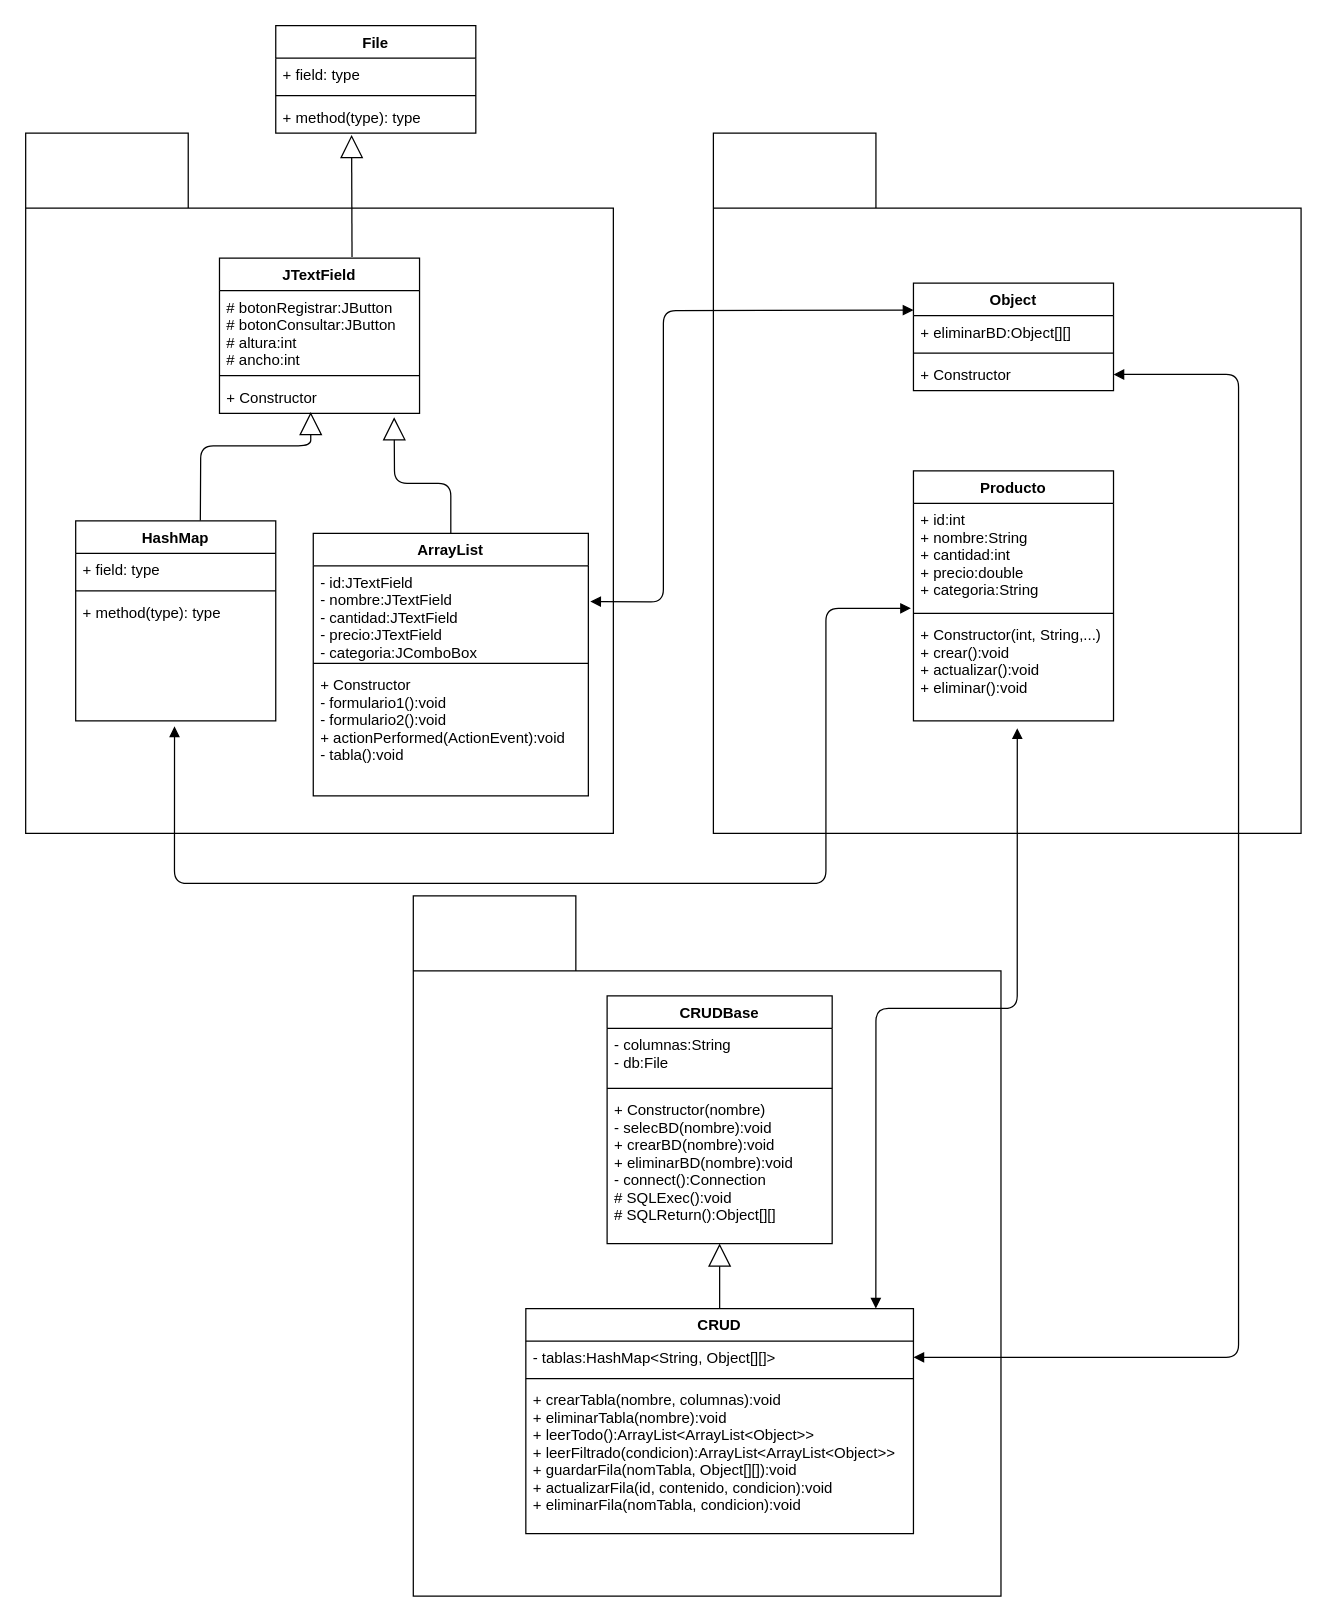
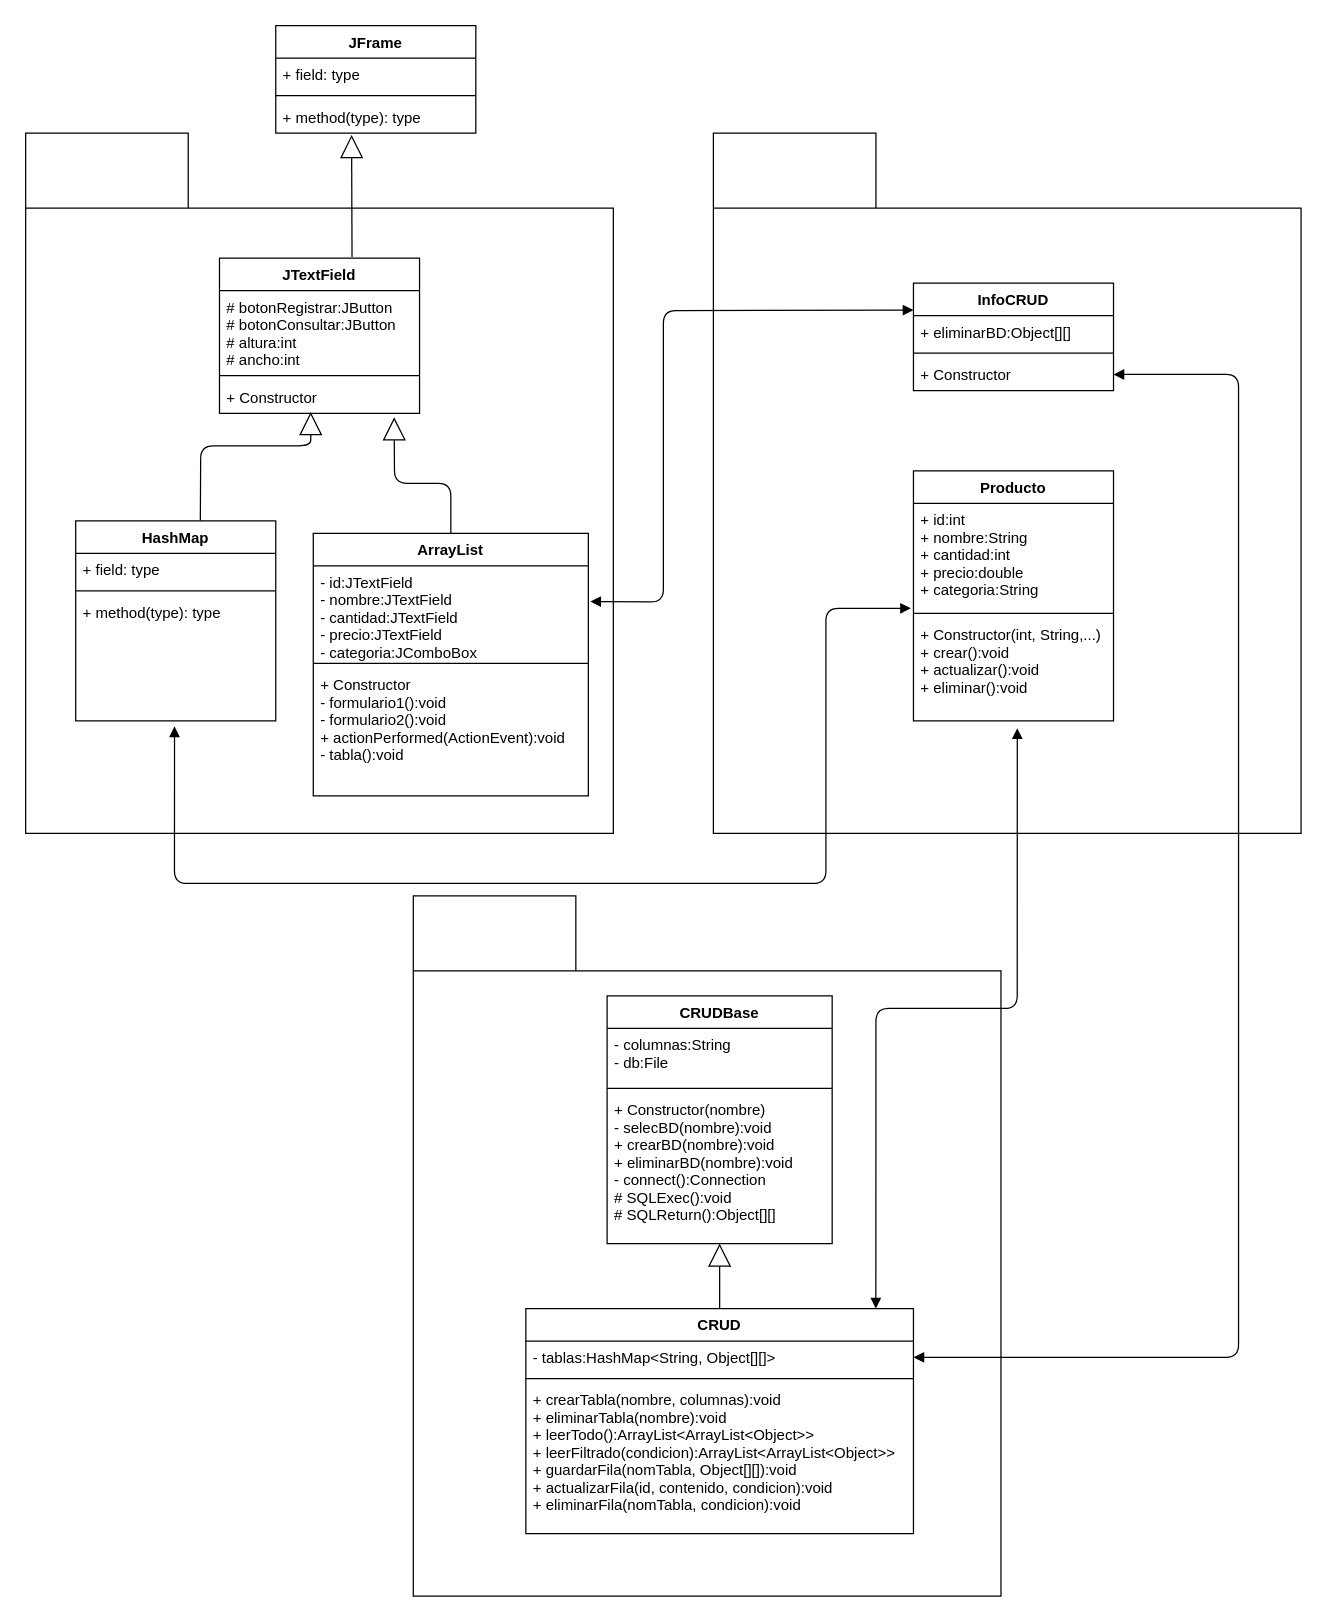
  <mxCell id="0" />
  <mxCell id="1" parent="0" />
  <mxCell id="2" value="" style="shape=folder;fontStyle=1;spacingTop=10;tabWidth=130;tabHeight=60;tabPosition=left;html=1;" parent="1" vertex="1"><mxGeometry x="20" y="106" width="470" height="560" as="geometry" /></mxCell>
  <mxCell id="3" value="" style="shape=folder;fontStyle=1;spacingTop=10;tabWidth=130;tabHeight=60;tabPosition=left;html=1;" parent="1" vertex="1"><mxGeometry x="570" y="106" width="470" height="560" as="geometry" /></mxCell>
  <mxCell id="4" value="" style="shape=folder;fontStyle=1;spacingTop=10;tabWidth=130;tabHeight=60;tabPosition=left;html=1;" parent="1" vertex="1"><mxGeometry x="330" y="716" width="470" height="560" as="geometry" /></mxCell>
  <mxCell id="5" value="JTextField" style="swimlane;fontStyle=1;align=center;verticalAlign=top;childLayout=stackLayout;horizontal=1;startSize=26;horizontalStack=0;resizeParent=1;resizeParentMax=0;resizeLast=0;collapsible=1;marginBottom=0;" parent="1" vertex="1"><mxGeometry x="175" y="206" width="160" height="124" as="geometry" /></mxCell>
  <mxCell id="6" value="# botonRegistrar:JButton&#10;# botonConsultar:JButton&#10;# altura:int&#10;# ancho:int&#10;&#10;" style="text;strokeColor=none;fillColor=none;align=left;verticalAlign=top;spacingLeft=4;spacingRight=4;overflow=hidden;rotatable=0;points=[[0,0.5],[1,0.5]];portConstraint=eastwest;" parent="5" vertex="1"><mxGeometry y="26" width="160" height="64" as="geometry" /></mxCell>
  <mxCell id="7" value="" style="line;strokeWidth=1;fillColor=none;align=left;verticalAlign=middle;spacingTop=-1;spacingLeft=3;spacingRight=3;rotatable=0;labelPosition=right;points=[];portConstraint=eastwest;" parent="5" vertex="1"><mxGeometry y="90" width="160" height="8" as="geometry" /></mxCell>
  <mxCell id="8" value="+ Constructor" style="text;strokeColor=none;fillColor=none;align=left;verticalAlign=top;spacingLeft=4;spacingRight=4;overflow=hidden;rotatable=0;points=[[0,0.5],[1,0.5]];portConstraint=eastwest;" parent="5" vertex="1"><mxGeometry y="98" width="160" height="26" as="geometry" /></mxCell>
  <mxCell id="9" value="HashMap" style="swimlane;fontStyle=1;align=center;verticalAlign=top;childLayout=stackLayout;horizontal=1;startSize=26;horizontalStack=0;resizeParent=1;resizeParentMax=0;resizeLast=0;collapsible=1;marginBottom=0;" parent="1" vertex="1"><mxGeometry x="60" y="416" width="160" height="160" as="geometry" /></mxCell>
  <mxCell id="10" value="+ field: type" style="text;strokeColor=none;fillColor=none;align=left;verticalAlign=top;spacingLeft=4;spacingRight=4;overflow=hidden;rotatable=0;points=[[0,0.5],[1,0.5]];portConstraint=eastwest;" parent="9" vertex="1"><mxGeometry y="26" width="160" height="26" as="geometry" /></mxCell>
  <mxCell id="11" value="" style="line;strokeWidth=1;fillColor=none;align=left;verticalAlign=middle;spacingTop=-1;spacingLeft=3;spacingRight=3;rotatable=0;labelPosition=right;points=[];portConstraint=eastwest;" parent="9" vertex="1"><mxGeometry y="52" width="160" height="8" as="geometry" /></mxCell>
  <mxCell id="12" value="+ method(type): type&#10;" style="text;strokeColor=none;fillColor=none;align=left;verticalAlign=top;spacingLeft=4;spacingRight=4;overflow=hidden;rotatable=0;points=[[0,0.5],[1,0.5]];portConstraint=eastwest;" parent="9" vertex="1"><mxGeometry y="60" width="160" height="100" as="geometry" /></mxCell>
  <mxCell id="13" value="ArrayList" style="swimlane;fontStyle=1;align=center;verticalAlign=top;childLayout=stackLayout;horizontal=1;startSize=26;horizontalStack=0;resizeParent=1;resizeParentMax=0;resizeLast=0;collapsible=1;marginBottom=0;" parent="1" vertex="1"><mxGeometry x="250" y="426" width="220" height="210" as="geometry" /></mxCell>
  <mxCell id="14" value="- id:JTextField&#10;- nombre:JTextField&#10;- cantidad:JTextField&#10;- precio:JTextField&#10;- categoria:JComboBox&#10;" style="text;strokeColor=none;fillColor=none;align=left;verticalAlign=top;spacingLeft=4;spacingRight=4;overflow=hidden;rotatable=0;points=[[0,0.5],[1,0.5]];portConstraint=eastwest;" parent="13" vertex="1"><mxGeometry y="26" width="220" height="74" as="geometry" /></mxCell>
  <mxCell id="15" value="" style="line;strokeWidth=1;fillColor=none;align=left;verticalAlign=middle;spacingTop=-1;spacingLeft=3;spacingRight=3;rotatable=0;labelPosition=right;points=[];portConstraint=eastwest;" parent="13" vertex="1"><mxGeometry y="100" width="220" height="8" as="geometry" /></mxCell>
  <mxCell id="16" value="+ Constructor&#10;- formulario1():void&#10;- formulario2():void&#10;+ actionPerformed(ActionEvent):void&#10;- tabla():void&#10;&#10;&#10;" style="text;strokeColor=none;fillColor=none;align=left;verticalAlign=top;spacingLeft=4;spacingRight=4;overflow=hidden;rotatable=0;points=[[0,0.5],[1,0.5]];portConstraint=eastwest;" parent="13" vertex="1"><mxGeometry y="108" width="220" height="102" as="geometry" /></mxCell>
  <mxCell id="17" value="" style="endArrow=block;endSize=16;endFill=0;html=1;entryX=0.456;entryY=0.962;entryDx=0;entryDy=0;entryPerimeter=0;exitX=0.623;exitY=-0.002;exitDx=0;exitDy=0;exitPerimeter=0;" parent="1" source="9" target="8" edge="1"><mxGeometry width="160" relative="1" as="geometry"><mxPoint x="170" y="356" as="sourcePoint" /><mxPoint x="330" y="356" as="targetPoint" /><Array as="points"><mxPoint x="160" y="356" /><mxPoint x="248" y="356" /></Array></mxGeometry></mxCell>
  <mxCell id="18" value="" style="endArrow=block;endSize=16;endFill=0;html=1;exitX=0.5;exitY=0;exitDx=0;exitDy=0;entryX=0.873;entryY=1.122;entryDx=0;entryDy=0;entryPerimeter=0;" parent="1" source="13" target="8" edge="1"><mxGeometry width="160" relative="1" as="geometry"><mxPoint x="250" y="326" as="sourcePoint" /><mxPoint x="410" y="326" as="targetPoint" /><Array as="points"><mxPoint x="360" y="386" /><mxPoint x="315" y="386" /></Array></mxGeometry></mxCell>
- <mxCell id="19" value="File" style="swimlane;fontStyle=1;align=center;verticalAlign=top;childLayout=stackLayout;horizontal=1;startSize=26;horizontalStack=0;resizeParent=1;resizeParentMax=0;resizeLast=0;collapsible=1;marginBottom=0;" parent="1" vertex="1"><mxGeometry x="220" y="20" width="160" height="86" as="geometry" /></mxCell>
+ <mxCell id="19" value="JFrame" style="swimlane;fontStyle=1;align=center;verticalAlign=top;childLayout=stackLayout;horizontal=1;startSize=26;horizontalStack=0;resizeParent=1;resizeParentMax=0;resizeLast=0;collapsible=1;marginBottom=0;" parent="1" vertex="1"><mxGeometry x="220" y="20" width="160" height="86" as="geometry" /></mxCell>
  <mxCell id="20" value="+ field: type" style="text;strokeColor=none;fillColor=none;align=left;verticalAlign=top;spacingLeft=4;spacingRight=4;overflow=hidden;rotatable=0;points=[[0,0.5],[1,0.5]];portConstraint=eastwest;" parent="19" vertex="1"><mxGeometry y="26" width="160" height="26" as="geometry" /></mxCell>
  <mxCell id="21" value="" style="line;strokeWidth=1;fillColor=none;align=left;verticalAlign=middle;spacingTop=-1;spacingLeft=3;spacingRight=3;rotatable=0;labelPosition=right;points=[];portConstraint=eastwest;" parent="19" vertex="1"><mxGeometry y="52" width="160" height="8" as="geometry" /></mxCell>
  <mxCell id="22" value="+ method(type): type" style="text;strokeColor=none;fillColor=none;align=left;verticalAlign=top;spacingLeft=4;spacingRight=4;overflow=hidden;rotatable=0;points=[[0,0.5],[1,0.5]];portConstraint=eastwest;" parent="19" vertex="1"><mxGeometry y="60" width="160" height="26" as="geometry" /></mxCell>
  <mxCell id="23" value="" style="endArrow=block;endSize=16;endFill=0;html=1;entryX=0.379;entryY=1.054;entryDx=0;entryDy=0;entryPerimeter=0;" parent="1" target="22" edge="1"><mxGeometry width="160" relative="1" as="geometry"><mxPoint x="281" y="205" as="sourcePoint" /><mxPoint x="440" y="136" as="targetPoint" /></mxGeometry></mxCell>
  <mxCell id="24" value="Producto" style="swimlane;fontStyle=1;align=center;verticalAlign=top;childLayout=stackLayout;horizontal=1;startSize=26;horizontalStack=0;resizeParent=1;resizeParentMax=0;resizeLast=0;collapsible=1;marginBottom=0;" parent="1" vertex="1"><mxGeometry x="730" y="376" width="160" height="200" as="geometry" /></mxCell>
  <mxCell id="25" value="+ id:int&#10;+ nombre:String&#10;+ cantidad:int&#10;+ precio:double&#10;+ categoria:String&#10;" style="text;strokeColor=none;fillColor=none;align=left;verticalAlign=top;spacingLeft=4;spacingRight=4;overflow=hidden;rotatable=0;points=[[0,0.5],[1,0.5]];portConstraint=eastwest;" parent="24" vertex="1"><mxGeometry y="26" width="160" height="84" as="geometry" /></mxCell>
  <mxCell id="26" value="" style="line;strokeWidth=1;fillColor=none;align=left;verticalAlign=middle;spacingTop=-1;spacingLeft=3;spacingRight=3;rotatable=0;labelPosition=right;points=[];portConstraint=eastwest;" parent="24" vertex="1"><mxGeometry y="110" width="160" height="8" as="geometry" /></mxCell>
  <mxCell id="27" value="+ Constructor(int, String,...)&#10;+ crear():void&#10;+ actualizar():void&#10;+ eliminar():void&#10;" style="text;strokeColor=none;fillColor=none;align=left;verticalAlign=top;spacingLeft=4;spacingRight=4;overflow=hidden;rotatable=0;points=[[0,0.5],[1,0.5]];portConstraint=eastwest;" parent="24" vertex="1"><mxGeometry y="118" width="160" height="82" as="geometry" /></mxCell>
  <mxCell id="28" value="" style="endArrow=block;endSize=16;endFill=0;html=1;entryX=0.5;entryY=1;entryDx=0;entryDy=0;exitX=0.5;exitY=0;exitDx=0;exitDy=0;" parent="1" source="29" edge="1"><mxGeometry width="160" relative="1" as="geometry"><mxPoint x="575" y="1036" as="sourcePoint" /><mxPoint x="575" y="994" as="targetPoint" /></mxGeometry></mxCell>
  <mxCell id="29" value="CRUD" style="swimlane;fontStyle=1;align=center;verticalAlign=top;childLayout=stackLayout;horizontal=1;startSize=26;horizontalStack=0;resizeParent=1;resizeParentMax=0;resizeLast=0;collapsible=1;marginBottom=0;" parent="1" vertex="1"><mxGeometry x="420" y="1046" width="310" height="180" as="geometry" /></mxCell>
  <mxCell id="30" value="- tablas:HashMap&lt;String, Object[][]&gt; " style="text;strokeColor=none;fillColor=none;align=left;verticalAlign=top;spacingLeft=4;spacingRight=4;overflow=hidden;rotatable=0;points=[[0,0.5],[1,0.5]];portConstraint=eastwest;" parent="29" vertex="1"><mxGeometry y="26" width="310" height="26" as="geometry" /></mxCell>
  <mxCell id="31" value="" style="line;strokeWidth=1;fillColor=none;align=left;verticalAlign=middle;spacingTop=-1;spacingLeft=3;spacingRight=3;rotatable=0;labelPosition=right;points=[];portConstraint=eastwest;" parent="29" vertex="1"><mxGeometry y="52" width="310" height="8" as="geometry" /></mxCell>
  <mxCell id="32" value="+ crearTabla(nombre, columnas):void&#10;+ eliminarTabla(nombre):void&#10;+ leerTodo():ArrayList&lt;ArrayList&lt;Object&gt;&gt;&#10;+ leerFiltrado(condicion):ArrayList&lt;ArrayList&lt;Object&gt;&gt;&#10;+ guardarFila(nomTabla, Object[][]):void&#10;+ actualizarFila(id, contenido, condicion):void&#10;+ eliminarFila(nomTabla, condicion):void" style="text;strokeColor=none;fillColor=none;align=left;verticalAlign=top;spacingLeft=4;spacingRight=4;overflow=hidden;rotatable=0;points=[[0,0.5],[1,0.5]];portConstraint=eastwest;" parent="29" vertex="1"><mxGeometry y="60" width="310" height="120" as="geometry" /></mxCell>
  <mxCell id="33" value="CRUDBase" style="swimlane;fontStyle=1;align=center;verticalAlign=top;childLayout=stackLayout;horizontal=1;startSize=26;horizontalStack=0;resizeParent=1;resizeParentMax=0;resizeLast=0;collapsible=1;marginBottom=0;" parent="1" vertex="1"><mxGeometry x="485" y="796" width="180" height="198" as="geometry" /></mxCell>
  <mxCell id="34" value="- columnas:String&#10;- db:File&#10;" style="text;strokeColor=none;fillColor=none;align=left;verticalAlign=top;spacingLeft=4;spacingRight=4;overflow=hidden;rotatable=0;points=[[0,0.5],[1,0.5]];portConstraint=eastwest;" parent="33" vertex="1"><mxGeometry y="26" width="180" height="44" as="geometry" /></mxCell>
  <mxCell id="35" value="" style="line;strokeWidth=1;fillColor=none;align=left;verticalAlign=middle;spacingTop=-1;spacingLeft=3;spacingRight=3;rotatable=0;labelPosition=right;points=[];portConstraint=eastwest;" parent="33" vertex="1"><mxGeometry y="70" width="180" height="8" as="geometry" /></mxCell>
  <mxCell id="36" value="+ Constructor(nombre)&#10;- selecBD(nombre):void&#10;+ crearBD(nombre):void&#10;+ eliminarBD(nombre):void&#10;- connect():Connection&#10;# SQLExec():void&#10;# SQLReturn():Object[][]" style="text;strokeColor=none;fillColor=none;align=left;verticalAlign=top;spacingLeft=4;spacingRight=4;overflow=hidden;rotatable=0;points=[[0,0.5],[1,0.5]];portConstraint=eastwest;" parent="33" vertex="1"><mxGeometry y="78" width="180" height="120" as="geometry" /></mxCell>
  <mxCell id="37" value="" style="endArrow=block;startArrow=block;endFill=1;startFill=1;html=1;exitX=0.519;exitY=1.073;exitDx=0;exitDy=0;exitPerimeter=0;entryX=0.903;entryY=0;entryDx=0;entryDy=0;entryPerimeter=0;" parent="1" source="27" target="29" edge="1"><mxGeometry width="160" relative="1" as="geometry"><mxPoint x="870" y="696" as="sourcePoint" /><mxPoint x="1030" y="696" as="targetPoint" /><Array as="points"><mxPoint x="813" y="806" /><mxPoint x="700" y="806" /></Array></mxGeometry></mxCell>
  <mxCell id="38" value="" style="endArrow=block;startArrow=block;endFill=1;startFill=1;html=1;exitX=0.494;exitY=1.044;exitDx=0;exitDy=0;exitPerimeter=0;" parent="1" source="12" edge="1"><mxGeometry width="160" relative="1" as="geometry"><mxPoint x="420" y="596" as="sourcePoint" /><mxPoint x="728" y="486" as="targetPoint" /><Array as="points"><mxPoint x="139" y="706" /><mxPoint x="660" y="706" /><mxPoint x="660" y="486" /></Array></mxGeometry></mxCell>
- <mxCell id="39" value="Object" style="swimlane;fontStyle=1;align=center;verticalAlign=top;childLayout=stackLayout;horizontal=1;startSize=26;horizontalStack=0;resizeParent=1;resizeParentMax=0;resizeLast=0;collapsible=1;marginBottom=0;" parent="1" vertex="1"><mxGeometry x="730" y="226" width="160" height="86" as="geometry" /></mxCell>
+ <mxCell id="39" value="InfoCRUD" style="swimlane;fontStyle=1;align=center;verticalAlign=top;childLayout=stackLayout;horizontal=1;startSize=26;horizontalStack=0;resizeParent=1;resizeParentMax=0;resizeLast=0;collapsible=1;marginBottom=0;" parent="1" vertex="1"><mxGeometry x="730" y="226" width="160" height="86" as="geometry" /></mxCell>
  <mxCell id="40" value="+ eliminarBD:Object[][]" style="text;strokeColor=none;fillColor=none;align=left;verticalAlign=top;spacingLeft=4;spacingRight=4;overflow=hidden;rotatable=0;points=[[0,0.5],[1,0.5]];portConstraint=eastwest;" parent="39" vertex="1"><mxGeometry y="26" width="160" height="26" as="geometry" /></mxCell>
  <mxCell id="41" value="" style="line;strokeWidth=1;fillColor=none;align=left;verticalAlign=middle;spacingTop=-1;spacingLeft=3;spacingRight=3;rotatable=0;labelPosition=right;points=[];portConstraint=eastwest;" parent="39" vertex="1"><mxGeometry y="52" width="160" height="8" as="geometry" /></mxCell>
  <mxCell id="42" value="+ Constructor" style="text;strokeColor=none;fillColor=none;align=left;verticalAlign=top;spacingLeft=4;spacingRight=4;overflow=hidden;rotatable=0;points=[[0,0.5],[1,0.5]];portConstraint=eastwest;" parent="39" vertex="1"><mxGeometry y="60" width="160" height="26" as="geometry" /></mxCell>
  <mxCell id="43" value="" style="endArrow=block;startArrow=block;endFill=1;startFill=1;html=1;exitX=1.007;exitY=0.386;exitDx=0;exitDy=0;exitPerimeter=0;entryX=0;entryY=0.25;entryDx=0;entryDy=0;" edge="1" parent="1" source="14" target="39"><mxGeometry width="160" relative="1" as="geometry"><mxPoint x="510" y="475.29" as="sourcePoint" /><mxPoint x="670" y="475.29" as="targetPoint" /><Array as="points"><mxPoint x="530" y="481" /><mxPoint x="530" y="248" /></Array></mxGeometry></mxCell>
  <mxCell id="44" value="" style="endArrow=block;startArrow=block;endFill=1;startFill=1;html=1;exitX=1;exitY=0.5;exitDx=0;exitDy=0;entryX=1;entryY=0.5;entryDx=0;entryDy=0;" edge="1" parent="1" source="42" target="30"><mxGeometry width="160" relative="1" as="geometry"><mxPoint x="940" y="306" as="sourcePoint" /><mxPoint x="1000" y="726" as="targetPoint" /><Array as="points"><mxPoint x="990" y="299" /><mxPoint x="990" y="1085" /></Array></mxGeometry></mxCell>
